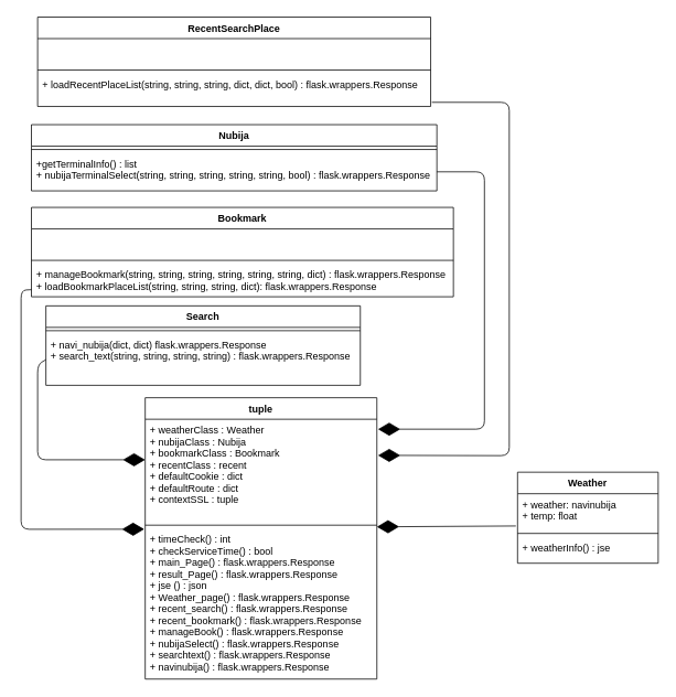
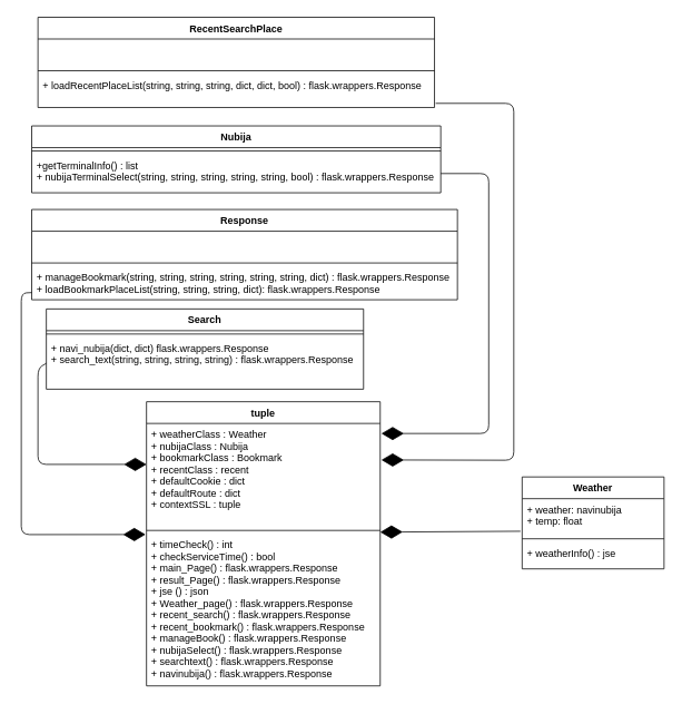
  <mxCell id="0" />
  <mxCell id="1" parent="0" />
  <mxCell id="2" value="Nubija" style="swimlane;fontStyle=1;align=center;verticalAlign=top;childLayout=stackLayout;horizontal=1;startSize=26;horizontalStack=0;resizeParent=1;resizeParentMax=0;resizeLast=0;collapsible=1;marginBottom=0;" parent="1" vertex="1"><mxGeometry x="32.5" y="150" width="490" height="80" as="geometry" /></mxCell>
  <mxCell id="3" value="" style="line;strokeWidth=1;fillColor=none;align=left;verticalAlign=middle;spacingTop=-1;spacingLeft=3;spacingRight=3;rotatable=0;labelPosition=right;points=[];portConstraint=eastwest;" parent="2" vertex="1"><mxGeometry y="26" width="490" height="8" as="geometry" /></mxCell>
  <mxCell id="4" value="+getTerminalInfo() : list&#10;+ nubijaTerminalSelect(string, string, string, string, string, bool) : flask.wrappers.Response&#10;" style="text;strokeColor=none;fillColor=none;align=left;verticalAlign=top;spacingLeft=4;spacingRight=4;overflow=hidden;rotatable=0;points=[[0,0.5],[1,0.5]];portConstraint=eastwest;" parent="2" vertex="1"><mxGeometry y="34" width="490" height="46" as="geometry" /></mxCell>
  <mxCell id="5" value="Search" style="swimlane;fontStyle=1;align=center;verticalAlign=top;childLayout=stackLayout;horizontal=1;startSize=26;horizontalStack=0;resizeParent=1;resizeParentMax=0;resizeLast=0;collapsible=1;marginBottom=0;" parent="1" vertex="1"><mxGeometry x="50" y="369" width="380" height="96" as="geometry"><mxRectangle x="635" y="673.5" width="70" height="26" as="alternateBounds" /></mxGeometry></mxCell>
  <mxCell id="6" value="" style="line;strokeWidth=1;fillColor=none;align=left;verticalAlign=middle;spacingTop=-1;spacingLeft=3;spacingRight=3;rotatable=0;labelPosition=right;points=[];portConstraint=eastwest;" parent="5" vertex="1"><mxGeometry y="26" width="380" height="8" as="geometry" /></mxCell>
  <mxCell id="7" value="+ navi_nubija(dict, dict) flask.wrappers.Response&#10;+ search_text(string, string, string, string) : flask.wrappers.Response&#10;" style="text;strokeColor=none;fillColor=none;align=left;verticalAlign=top;spacingLeft=4;spacingRight=4;overflow=hidden;rotatable=0;points=[[0,0.5],[1,0.5]];portConstraint=eastwest;" parent="5" vertex="1"><mxGeometry y="34" width="380" height="62" as="geometry" /></mxCell>
  <mxCell id="8" value="RecentSearchPlace" style="swimlane;fontStyle=1;align=center;verticalAlign=top;childLayout=stackLayout;horizontal=1;startSize=26;horizontalStack=0;resizeParent=1;resizeParentMax=0;resizeLast=0;collapsible=1;marginBottom=0;" parent="1" vertex="1"><mxGeometry x="40" y="20" width="475" height="108" as="geometry" /></mxCell>
  <mxCell id="9" value="&#10;" style="text;strokeColor=none;fillColor=none;align=left;verticalAlign=top;spacingLeft=4;spacingRight=4;overflow=hidden;rotatable=0;points=[[0,0.5],[1,0.5]];portConstraint=eastwest;" parent="8" vertex="1"><mxGeometry y="26" width="475" height="34" as="geometry" /></mxCell>
  <mxCell id="10" value="" style="line;strokeWidth=1;fillColor=none;align=left;verticalAlign=middle;spacingTop=-1;spacingLeft=3;spacingRight=3;rotatable=0;labelPosition=right;points=[];portConstraint=eastwest;" parent="8" vertex="1"><mxGeometry y="60" width="475" height="8" as="geometry" /></mxCell>
  <mxCell id="11" value="+ loadRecentPlaceList(string, string, string, dict, dict, bool) : flask.wrappers.Response" style="text;strokeColor=none;fillColor=none;align=left;verticalAlign=top;spacingLeft=4;spacingRight=4;overflow=hidden;rotatable=0;points=[[0,0.5],[1,0.5]];portConstraint=eastwest;" parent="8" vertex="1"><mxGeometry y="68" width="475" height="40" as="geometry" /></mxCell>
- <mxCell id="12" value="Bookmark" style="swimlane;fontStyle=1;align=center;verticalAlign=top;childLayout=stackLayout;horizontal=1;startSize=26;horizontalStack=0;resizeParent=1;resizeParentMax=0;resizeLast=0;collapsible=1;marginBottom=0;" parent="1" vertex="1"><mxGeometry x="32.5" y="250" width="510" height="108" as="geometry" /></mxCell>
+ <mxCell id="12" value="Response" style="swimlane;fontStyle=1;align=center;verticalAlign=top;childLayout=stackLayout;horizontal=1;startSize=26;horizontalStack=0;resizeParent=1;resizeParentMax=0;resizeLast=0;collapsible=1;marginBottom=0;" parent="1" vertex="1"><mxGeometry x="32.5" y="250" width="510" height="108" as="geometry" /></mxCell>
  <mxCell id="13" value="&#10;" style="text;strokeColor=none;fillColor=none;align=left;verticalAlign=top;spacingLeft=4;spacingRight=4;overflow=hidden;rotatable=0;points=[[0,0.5],[1,0.5]];portConstraint=eastwest;" parent="12" vertex="1"><mxGeometry y="26" width="510" height="34" as="geometry" /></mxCell>
  <mxCell id="14" value="" style="line;strokeWidth=1;fillColor=none;align=left;verticalAlign=middle;spacingTop=-1;spacingLeft=3;spacingRight=3;rotatable=0;labelPosition=right;points=[];portConstraint=eastwest;" parent="12" vertex="1"><mxGeometry y="60" width="510" height="8" as="geometry" /></mxCell>
  <mxCell id="15" value="+ manageBookmark(string, string, string, string, string, string, dict) : flask.wrappers.Response&#10;+ loadBookmarkPlaceList(string, string, string, dict): flask.wrappers.Response" style="text;strokeColor=none;fillColor=none;align=left;verticalAlign=top;spacingLeft=4;spacingRight=4;overflow=hidden;rotatable=0;points=[[0,0.5],[1,0.5]];portConstraint=eastwest;" parent="12" vertex="1"><mxGeometry y="68" width="510" height="40" as="geometry" /></mxCell>
  <mxCell id="16" value="tuple" style="swimlane;fontStyle=1;align=center;verticalAlign=top;childLayout=stackLayout;horizontal=1;startSize=26;horizontalStack=0;resizeParent=1;resizeParentMax=0;resizeLast=0;collapsible=1;marginBottom=0;" vertex="1" parent="1"><mxGeometry x="170" y="480" width="280" height="340" as="geometry" /></mxCell>
  <mxCell id="17" value="+ weatherClass : Weather&#10;+ nubijaClass : Nubija&#10;+ bookmarkClass : Bookmark&#10;+ recentClass : recent&#10;+ defaultCookie : dict&#10;+ defaultRoute : dict&#10;+ contextSSL : tuple&#10;" style="text;strokeColor=none;fillColor=none;align=left;verticalAlign=top;spacingLeft=4;spacingRight=4;overflow=hidden;rotatable=0;points=[[0,0.5],[1,0.5]];portConstraint=eastwest;" vertex="1" parent="16"><mxGeometry y="26" width="280" height="124" as="geometry" /></mxCell>
  <mxCell id="18" value="" style="line;strokeWidth=1;fillColor=none;align=left;verticalAlign=middle;spacingTop=-1;spacingLeft=3;spacingRight=3;rotatable=0;labelPosition=right;points=[];portConstraint=eastwest;" vertex="1" parent="16"><mxGeometry y="150" width="280" height="8" as="geometry" /></mxCell>
  <mxCell id="19" value="+ timeCheck() : int&#10;+ checkServiceTime() : bool&#10;+ main_Page() : flask.wrappers.Response&#10;+ result_Page() : flask.wrappers.Response&#10;+ jse () : json&#10;+ Weather_page() : flask.wrappers.Response&#10;+ recent_search() : flask.wrappers.Response&#10;+ recent_bookmark() : flask.wrappers.Response&#10;+ manageBook() : flask.wrappers.Response&#10;+ nubijaSelect() : flask.wrappers.Response&#10;+ searchtext() : flask.wrappers.Response&#10;+ navinubija() : flask.wrappers.Response&#10;" style="text;strokeColor=none;fillColor=none;align=left;verticalAlign=top;spacingLeft=4;spacingRight=4;overflow=hidden;rotatable=0;points=[[0,0.5],[1,0.5]];portConstraint=eastwest;" vertex="1" parent="16"><mxGeometry y="158" width="280" height="182" as="geometry" /></mxCell>
  <mxCell id="20" value="" style="endArrow=diamondThin;endFill=1;endSize=24;html=1;exitX=-0.012;exitY=0.886;exitDx=0;exitDy=0;exitPerimeter=0;entryX=1;entryY=-0.011;entryDx=0;entryDy=0;entryPerimeter=0;" edge="1" parent="1" source="22" target="19"><mxGeometry width="160" relative="1" as="geometry"><mxPoint x="530" y="750" as="sourcePoint" /><mxPoint x="480" y="637" as="targetPoint" /></mxGeometry></mxCell>
  <mxCell id="21" value="Weather" style="swimlane;fontStyle=1;align=center;verticalAlign=top;childLayout=stackLayout;horizontal=1;startSize=26;horizontalStack=0;resizeParent=1;resizeParentMax=0;resizeLast=0;collapsible=1;marginBottom=0;" parent="1" vertex="1"><mxGeometry x="620" y="570" width="170" height="110" as="geometry" /></mxCell>
  <mxCell id="22" value="+ weather: navinubija&#10;+ temp: float&#10;&#10;&#10;" style="text;strokeColor=none;fillColor=none;align=left;verticalAlign=top;spacingLeft=4;spacingRight=4;overflow=hidden;rotatable=0;points=[[0,0.5],[1,0.5]];portConstraint=eastwest;" parent="21" vertex="1"><mxGeometry y="26" width="170" height="44" as="geometry" /></mxCell>
  <mxCell id="23" value="" style="line;strokeWidth=1;fillColor=none;align=left;verticalAlign=middle;spacingTop=-1;spacingLeft=3;spacingRight=3;rotatable=0;labelPosition=right;points=[];portConstraint=eastwest;" parent="21" vertex="1"><mxGeometry y="70" width="170" height="8" as="geometry" /></mxCell>
  <mxCell id="24" value="+ weatherInfo() : jse&#10;&#10;" style="text;strokeColor=none;fillColor=none;align=left;verticalAlign=top;spacingLeft=4;spacingRight=4;overflow=hidden;rotatable=0;points=[[0,0.5],[1,0.5]];portConstraint=eastwest;" parent="21" vertex="1"><mxGeometry y="78" width="170" height="32" as="geometry" /></mxCell>
  <mxCell id="25" value="" style="endArrow=diamondThin;endFill=1;endSize=24;html=1;entryX=1.005;entryY=0.352;entryDx=0;entryDy=0;entryPerimeter=0;exitX=1.003;exitY=0.875;exitDx=0;exitDy=0;exitPerimeter=0;" edge="1" parent="1" source="11" target="17"><mxGeometry width="160" relative="1" as="geometry"><mxPoint x="610" y="100" as="sourcePoint" /><mxPoint x="140" y="790" as="targetPoint" /><Array as="points"><mxPoint x="610" y="123" /><mxPoint x="610" y="550" /></Array></mxGeometry></mxCell>
  <mxCell id="26" value="" style="endArrow=diamondThin;endFill=1;endSize=24;html=1;entryX=1.005;entryY=0.097;entryDx=0;entryDy=0;entryPerimeter=0;exitX=1;exitY=0.5;exitDx=0;exitDy=0;" edge="1" parent="1" source="4" target="17"><mxGeometry width="160" relative="1" as="geometry"><mxPoint x="540" y="200" as="sourcePoint" /><mxPoint x="170" y="890" as="targetPoint" /><Array as="points"><mxPoint x="580" y="207" /><mxPoint x="580" y="518" /></Array></mxGeometry></mxCell>
  <mxCell id="27" value="" style="endArrow=diamondThin;endFill=1;endSize=24;html=1;entryX=-0.004;entryY=0.005;entryDx=0;entryDy=0;entryPerimeter=0;" edge="1" parent="1" source="15" target="19"><mxGeometry width="160" relative="1" as="geometry"><mxPoint x="20" y="320" as="sourcePoint" /><mxPoint x="150" y="940" as="targetPoint" /><Array as="points"><mxPoint x="20" y="350" /><mxPoint x="20" y="639" /></Array></mxGeometry></mxCell>
  <mxCell id="28" value="" style="endArrow=diamondThin;endFill=1;endSize=24;html=1;entryX=0;entryY=0.395;entryDx=0;entryDy=0;entryPerimeter=0;exitX=0;exitY=0.5;exitDx=0;exitDy=0;" edge="1" parent="1" source="7" target="17"><mxGeometry width="160" relative="1" as="geometry"><mxPoint x="40" y="420" as="sourcePoint" /><mxPoint x="130" y="990" as="targetPoint" /><Array as="points"><mxPoint x="40" y="440" /><mxPoint x="40" y="555" /></Array></mxGeometry></mxCell>
